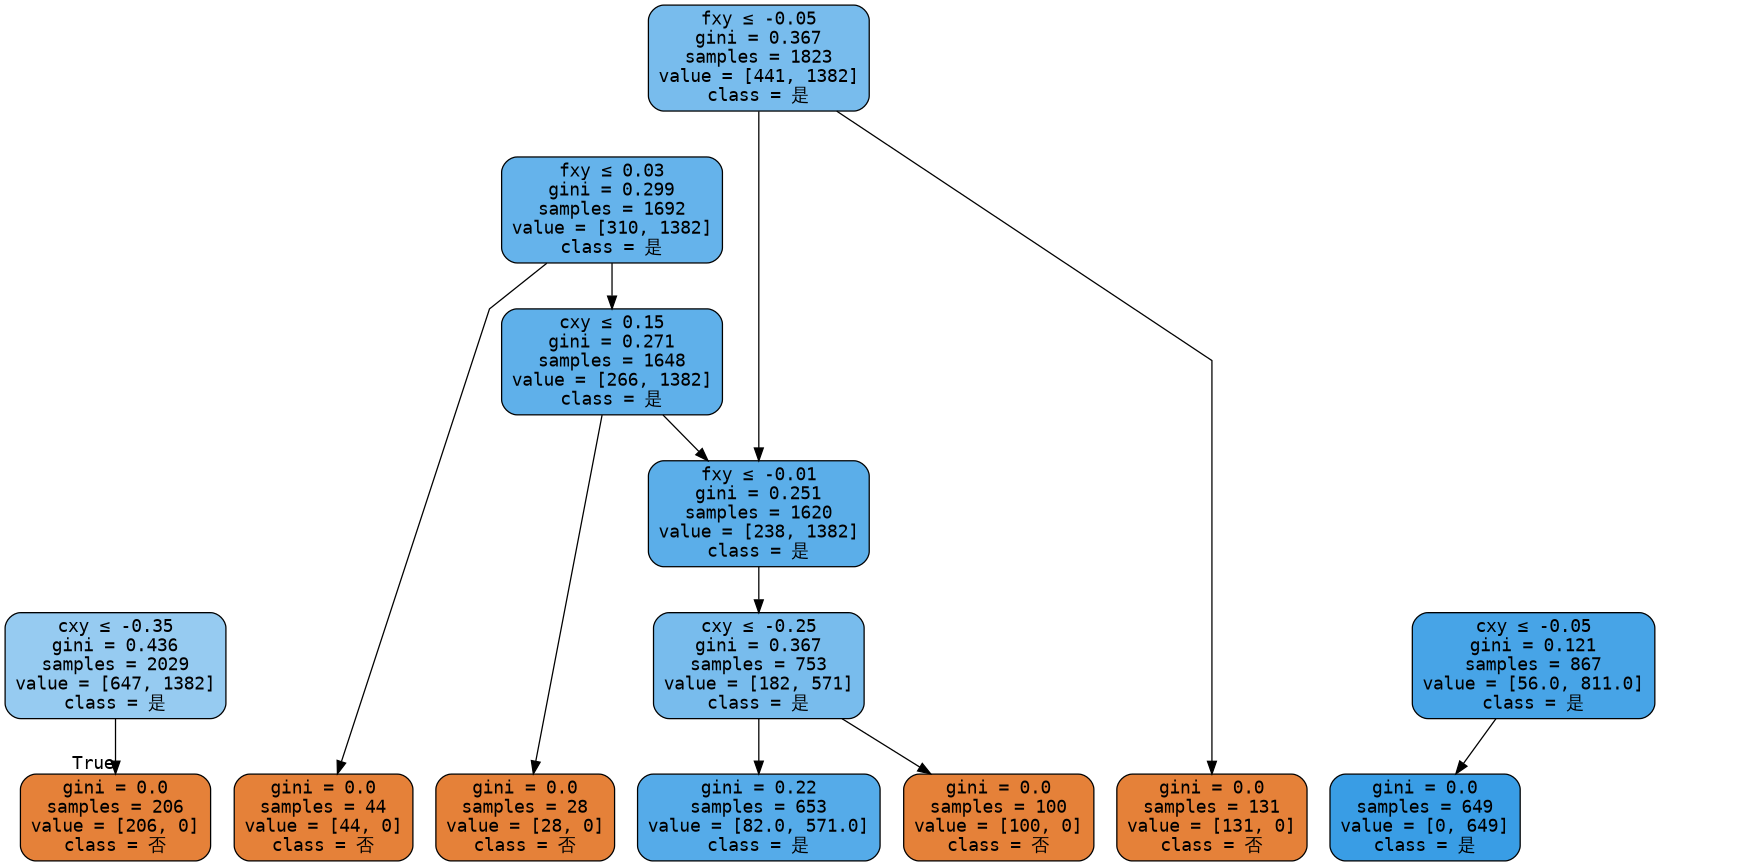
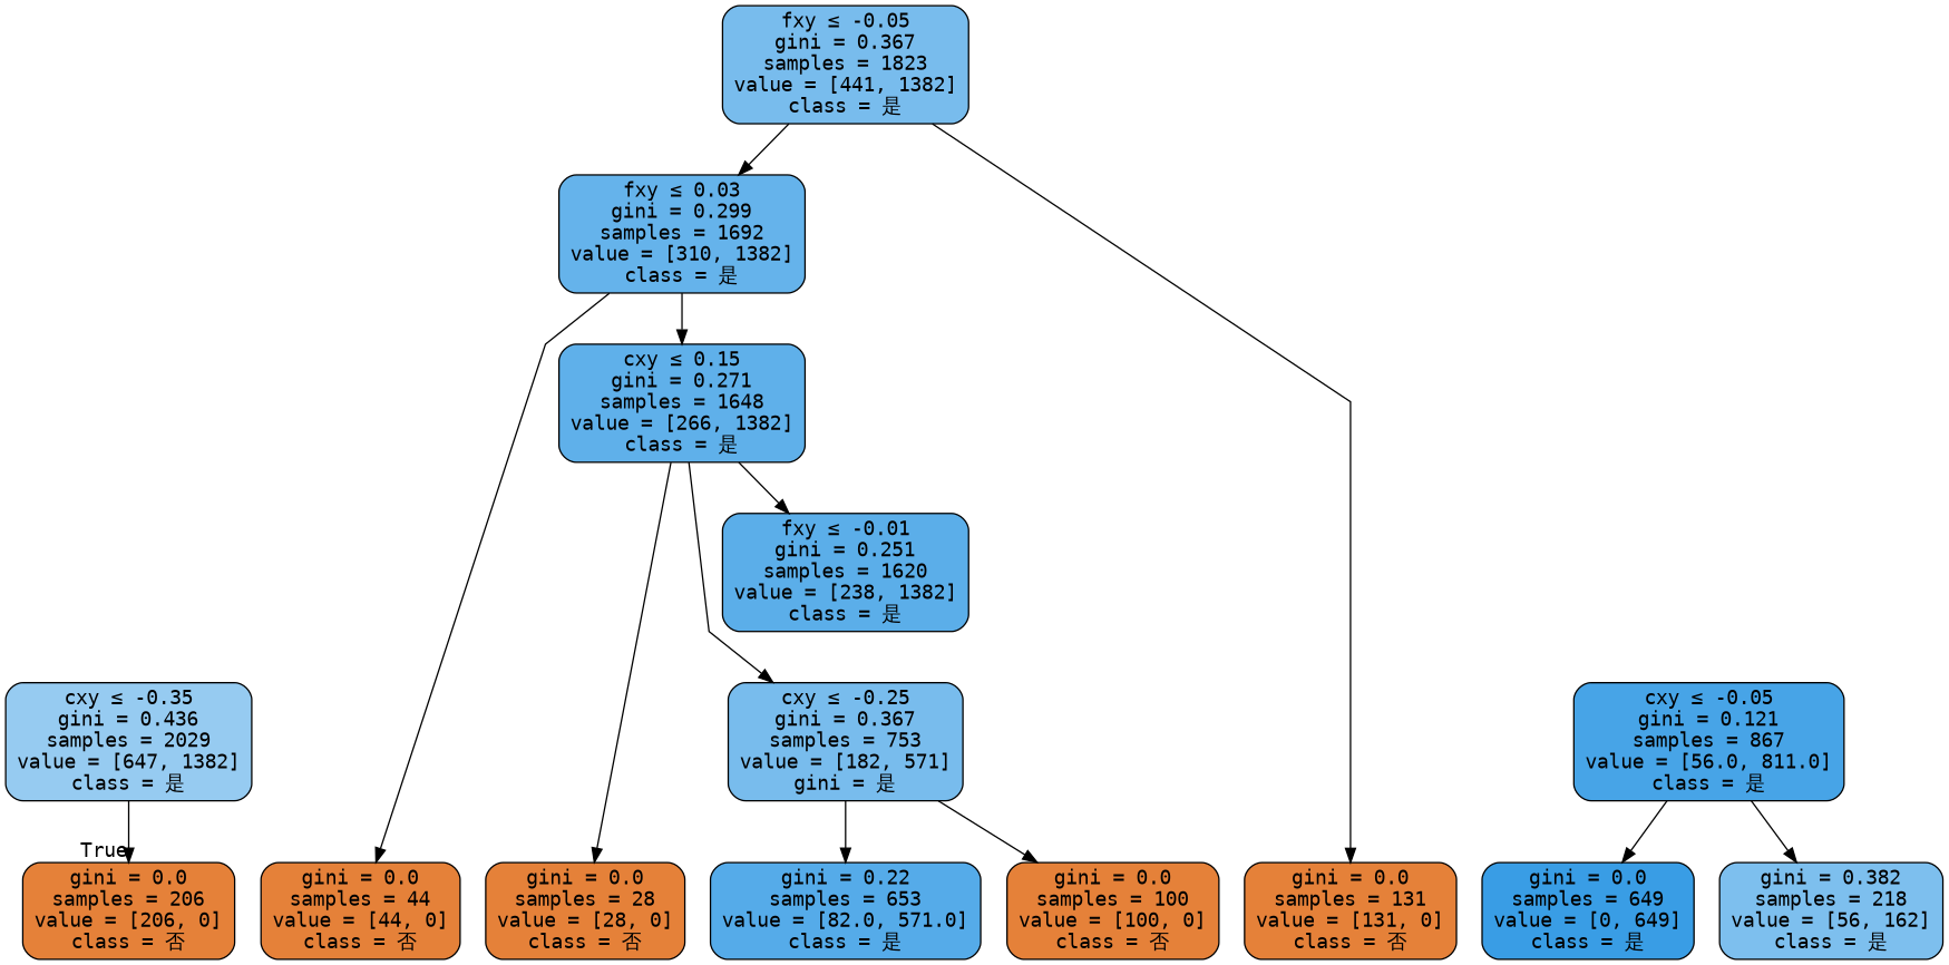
  digraph {
    fontname="DejaVu Sans Mono"
    ranksep=equally
    splines=polyline
    node [color=black fillcolor="#e58139" fontname="DejaVu Sans Mono" shape=box style="filled, rounded"]
    edge [fontname="DejaVu Sans Mono"]
    n1 [fillcolor="#96cbf1" label=<cxy &le; -0.35<br/>gini = 0.436<br/>samples = 2029<br/>value = [647, 1382]<br/>class = 是>]
    n2 [fillcolor="#5fb0ea" label=<cxy &le; 0.15<br/>gini = 0.271<br/>samples = 1648<br/>value = [266, 1382]<br/>class = 是>]
    n3 [fillcolor="#78bced" label=<fxy &le; -0.05<br/>gini = 0.367<br/>samples = 1823<br/>value = [441, 1382]<br/>class = 是>]
    n4 [fillcolor="#65b3eb" label=<fxy &le; 0.03<br/>gini = 0.299<br/>samples = 1692<br/>value = [310, 1382]<br/>class = 是>]
    n5 [fillcolor="#5baee9" label=<fxy &le; -0.01<br/>gini = 0.251<br/>samples = 1620<br/>value = [238, 1382]<br/>class = 是>]
    n6 [fillcolor="#47a4e7" label=<cxy &le; -0.05<br/>gini = 0.121<br/>samples = 867<br/>value = [56.0, 811.0]<br/>class = 是>]
-   n7 [fillcolor="#78bced" label=<cxy &le; -0.25<br/>gini = 0.367<br/>samples = 753<br/>value = [182, 571]<br/>class = 是>]
+   n7 [fillcolor="#78bced" label=<cxy &le; -0.25<br/>gini = 0.367<br/>samples = 753<br/>value = [182, 571]<br/>gini = 是>]
    n8 [label=<gini = 0.0<br/>samples = 206<br/>value = [206, 0]<br/>class = 否>]
    n9 [label=<gini = 0.0<br/>samples = 131<br/>value = [131, 0]<br/>class = 否>]
    n10 [fillcolor="#399de5" label=<gini = 0.0<br/>samples = 649<br/>value = [0, 649]<br/>class = 是>]
+   n11 [fillcolor="#7dbfee" label=<gini = 0.382<br/>samples = 218<br/>value = [56, 162]<br/>class = 是>]
    n12 [label=<gini = 0.0<br/>samples = 100<br/>value = [100, 0]<br/>class = 否>]
    n13 [fillcolor="#55abe9" label=<gini = 0.22<br/>samples = 653<br/>value = [82.0, 571.0]<br/>class = 是>]
    n14 [label=<gini = 0.0<br/>samples = 28<br/>value = [28, 0]<br/>class = 否>]
    n15 [label=<gini = 0.0<br/>samples = 44<br/>value = [44, 0]<br/>class = 否>]
    subgraph sub_1 {
      rank=same
      n1
    }
    subgraph sub_2 {
      rank=same
      n2
    }
    subgraph sub_3 {
      rank=same
      n3
    }
    subgraph sub_4 {
      rank=same
      n4
    }
    subgraph sub_5 {
      rank=same
      n5
    }
    subgraph sub_6 {
      rank=same
      n6
      n7
    }
    subgraph sub_7 {
      rank=same
      n8
      n9
      n10
+     n11
      n12
      n13
      n14
      n15
    }
    n1 -> n8 [headlabel=True labelangle=45 labeldistance=2.5]
    n2 -> n5
    n2 -> n14
-   n3 -> n5
+   n3 -> n4
    n3 -> n9
    n4 -> n2
    n4 -> n15
-   n5 -> n7
+   n2 -> n7
    n6 -> n10
+   n6 -> n11
    n7 -> n12
    n7 -> n13
  }
